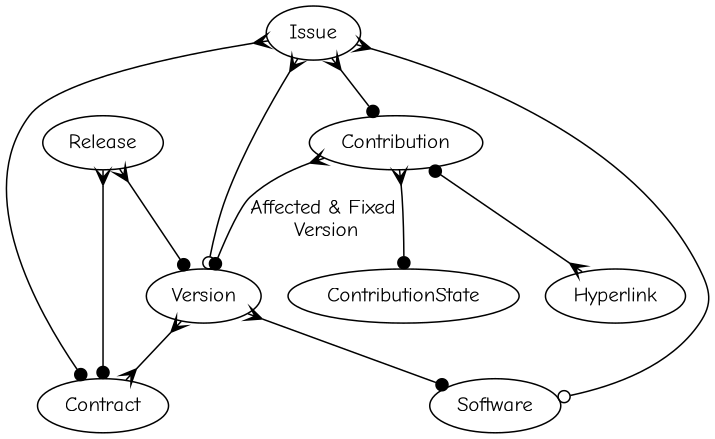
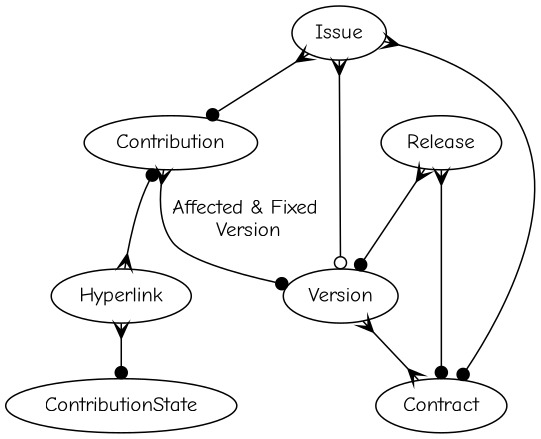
  digraph {
    fontname="Comic Neue"
    node [fontname="Comic Neue"]
    edge [arrowhead=dot arrowtail=crow dir=both fontname="Comic Neue"]
    Issue
    Contribution
    Contract
    Version
-   Software
    ContributionState
    Hyperlink
    Release
    Issue -> Contribution
    Issue -> Contract
    Issue -> Version [arrowhead=odot]
-   Issue -> Software [arrowhead=odot]
    Contribution -> Version [label="Affected & Fixed\n Version"]
-   Contribution -> ContributionState
+   Hyperlink -> ContributionState
    Contribution -> Hyperlink [arrowhead=crow arrowtail=dot]
    Version -> Contract [arrowhead=crow]
-   Version -> Software
    Release -> Contract
    Release -> Version
  }
